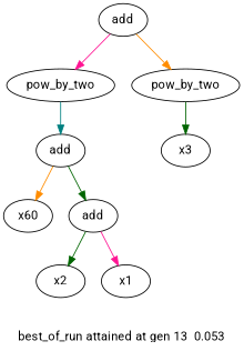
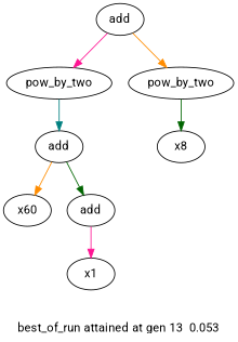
  digraph {
    fontname=Roboto
    label="\n\nbest_of_run attained at gen 13  0.053"
    node [fontname=Roboto]
    edge [color=darkgreen fontname=Roboto]
    n1 [label=add]
    n2 [label=pow_by_two]
    n3 [label=pow_by_two]
    n4 [label=add]
-   n5 [label=x3]
+   n5 [label=x8]
    n6 [label=x60]
    n7 [label=add]
-   n8 [label=x2]
    n9 [label=x1]
    n1 -> n2 [color=deeppink]
    n1 -> n3 [color=darkorange]
    n2 -> n4 [color=teal]
    n3 -> n5
    n4 -> n6 [color=darkorange]
    n4 -> n7
-   n7 -> n8
    n7 -> n9 [color=deeppink]
  }
